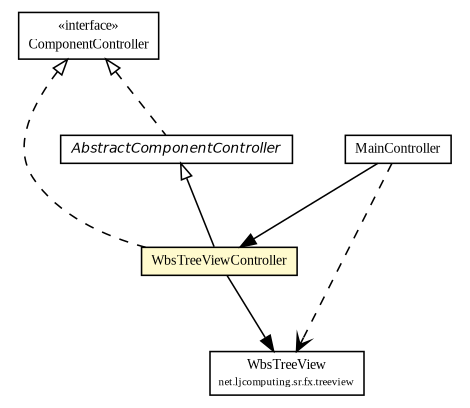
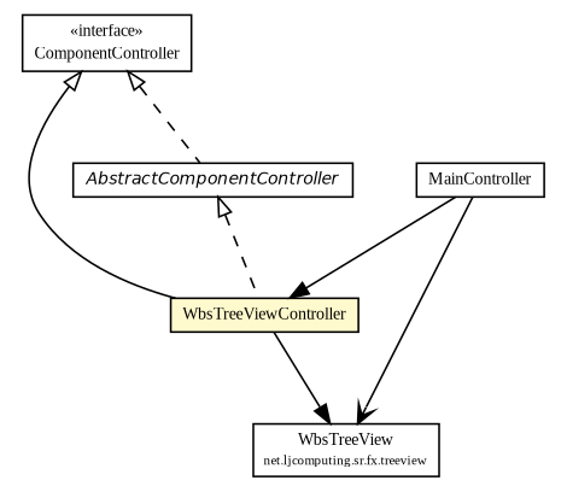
  digraph {
    fontname="Liberation Serif"
    nodesep=0.25
    ranksep=0.5
    node [fontcolor=black fontname="Liberation Serif" fontsize=9.0 shape=plaintext]
    edge [fontname="Liberation Serif" fontsize=10.0 headport=p labelfontname=Helvetica labelfontsize=10 tailport=p]
    n1 [label=<<table title="net.ljcomputing.sr.fx.treeview.WbsTreeView" border="0" cellborder="1" cellspacing="0" cellpadding="2" port="p" href="../treeview/WbsTreeView.html"> 		<tr><td><table border="0" cellspacing="0" cellpadding="1"> <tr><td align="center" balign="center"> WbsTreeView </td></tr> <tr><td align="center" balign="center"><font point-size="7.0"> net.ljcomputing.sr.fx.treeview </font></td></tr> 		</table></td></tr> 		</table>>]
    n2 [label=<<table title="net.ljcomputing.sr.fx.controller.WbsTreeViewController" border="0" cellborder="1" cellspacing="0" cellpadding="2" port="p" bgcolor="lemonChiffon" href="./WbsTreeViewController.html"> 		<tr><td><table border="0" cellspacing="0" cellpadding="1"> <tr><td align="center" balign="center"> WbsTreeViewController </td></tr> 		</table></td></tr> 		</table>>]
    n3 [label=<<table title="net.ljcomputing.sr.fx.controller.AbstractComponentController" border="0" cellborder="1" cellspacing="0" cellpadding="2" port="p" href="./AbstractComponentController.html"> 		<tr><td><table border="0" cellspacing="0" cellpadding="1"> <tr><td align="center" balign="center"><font face="Helvetica-Oblique"> AbstractComponentController </font></td></tr> 		</table></td></tr> 		</table>>]
    n4 [label=<<table title="net.ljcomputing.sr.fx.controller.ComponentController" border="0" cellborder="1" cellspacing="0" cellpadding="2" port="p" href="./ComponentController.html"> 		<tr><td><table border="0" cellspacing="0" cellpadding="1"> <tr><td align="center" balign="center"> &#171;interface&#187; </td></tr> <tr><td align="center" balign="center"> ComponentController </td></tr> 		</table></td></tr> 		</table>>]
    n5 [label=<<table title="net.ljcomputing.sr.fx.controller.MainController" border="0" cellborder="1" cellspacing="0" cellpadding="2" port="p" href="./MainController.html"> 		<tr><td><table border="0" cellspacing="0" cellpadding="1"> <tr><td align="center" balign="center"> MainController </td></tr> 		</table></td></tr> 		</table>>]
    n2 -> n1 [arrowhead=normal color=black fontcolor=black]
-   n3 -> n2 [arrowtail=empty dir=back fontsize=10]
-   n4 -> n2 [arrowtail=empty dir=back fontsize=10 style=dashed]
+   n3 -> n2 [arrowtail=empty dir=back fontsize=10 style=dashed]
+   n4 -> n2 [arrowtail=empty dir=back fontsize=10 style=solid]
    n4 -> n3 [arrowtail=empty dir=back fontsize=10 style=dashed]
-   n5 -> n1 [arrowhead=open color=black fontcolor=black style=dashed]
+   n5 -> n1 [arrowhead=open color=black fontcolor=black]
    n5 -> n2 [arrowhead=normal color=black fontcolor=black]
  }
